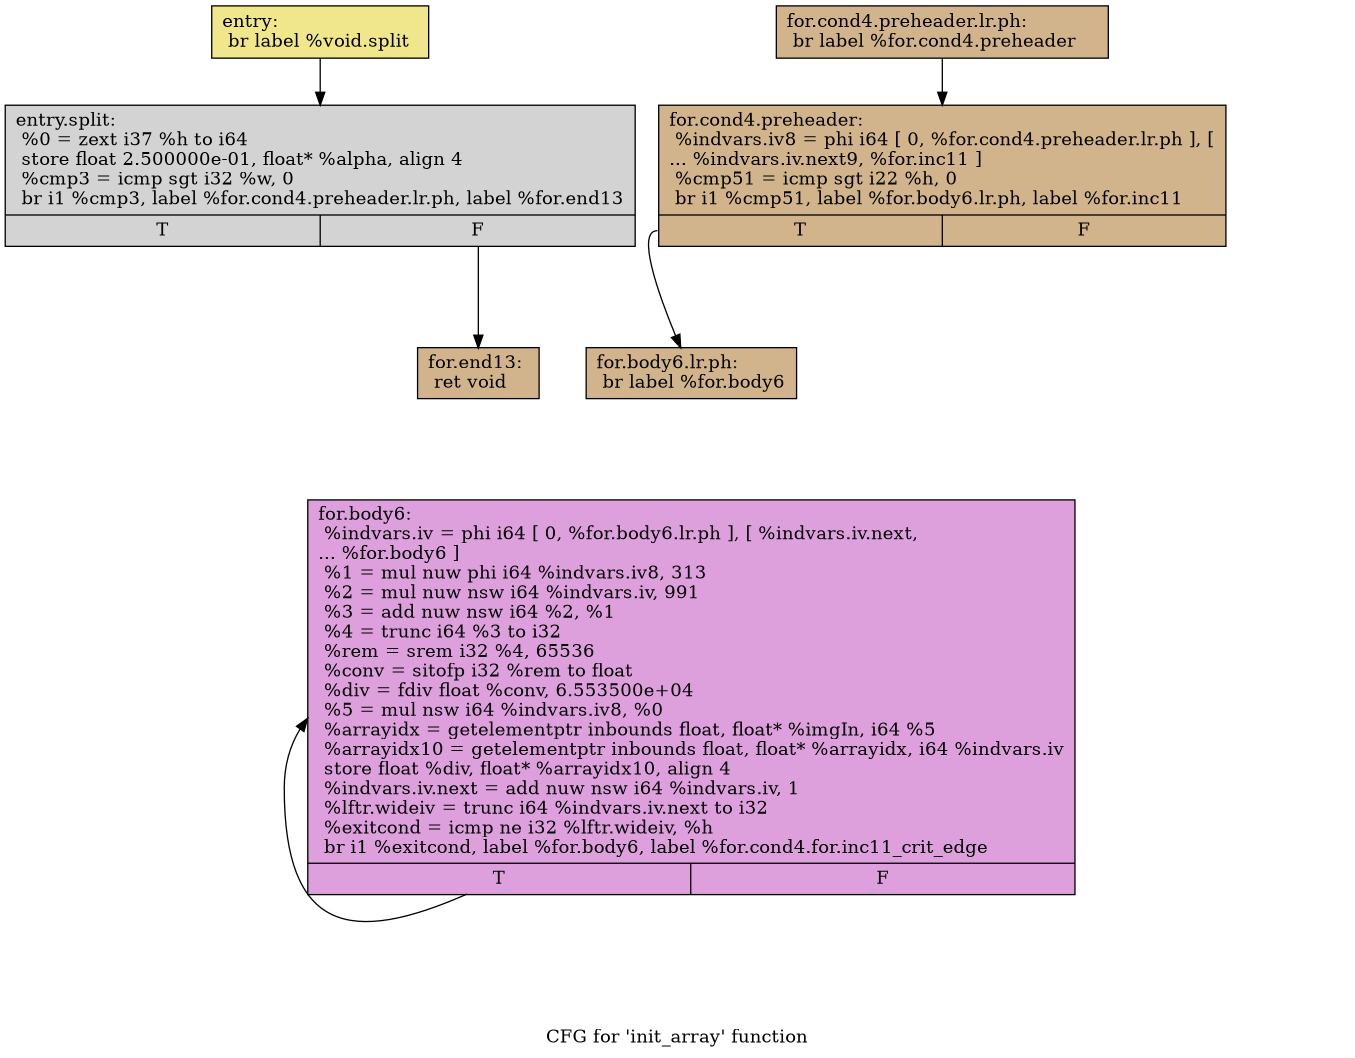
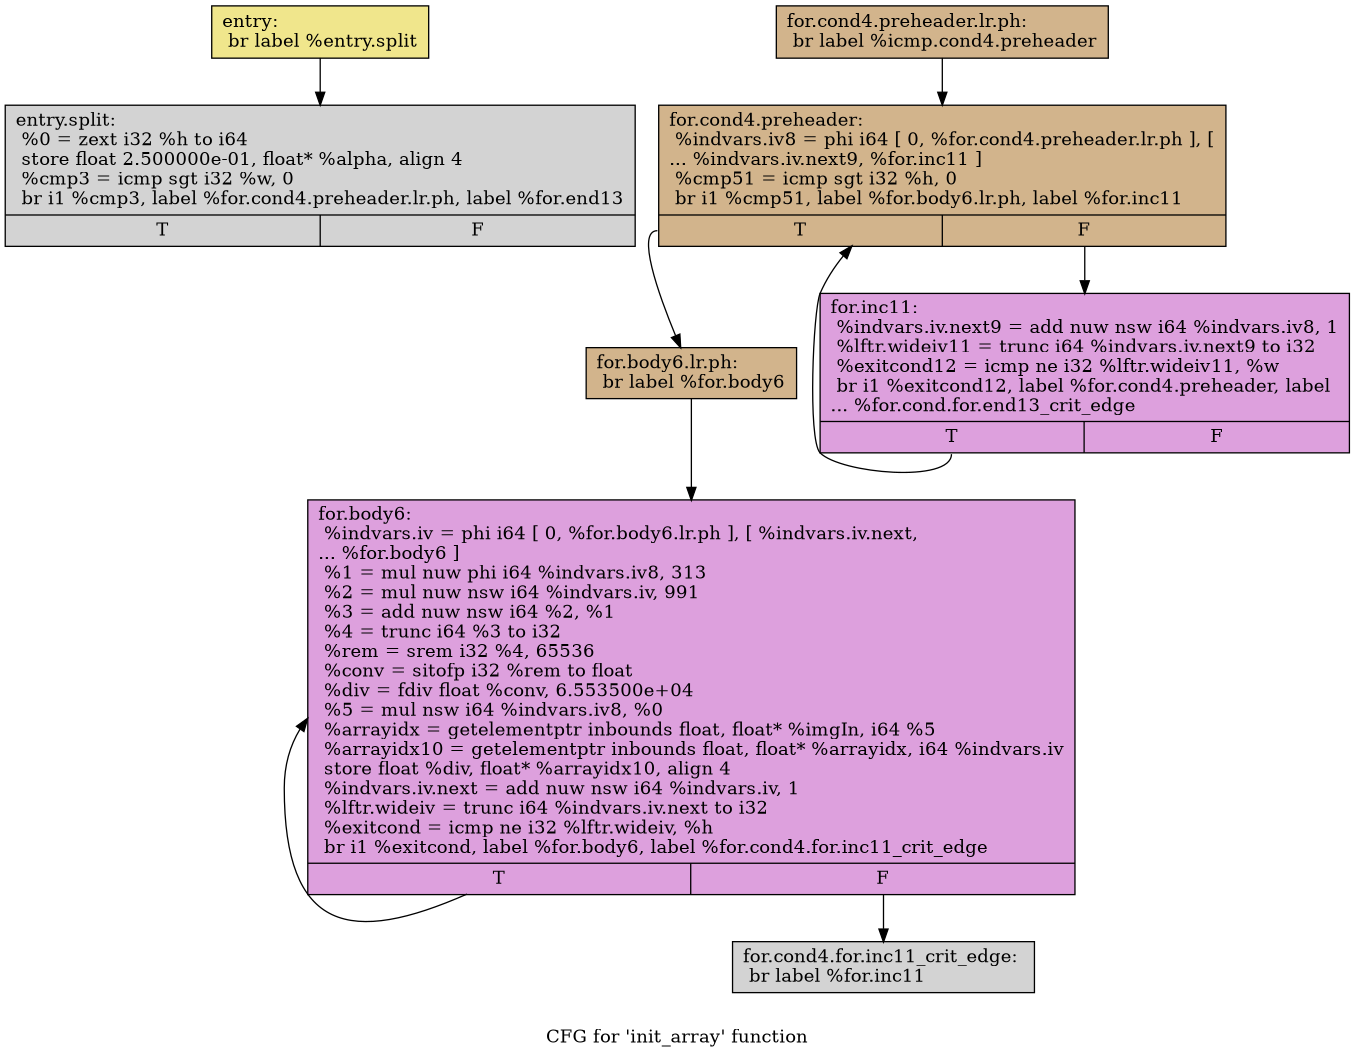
  digraph {
    label="CFG for 'init_array' function"
    node [fillcolor=tan shape=record style=filled]
-   n1 [fillcolor=khaki label="{entry:\l  br label %void.split\l}"]
-   n2 [fillcolor=lightgrey label="{entry.split:                                      \l  %0 = zext i37 %h to i64\l  store float 2.500000e-01, float* %alpha, align 4\l  %cmp3 = icmp sgt i32 %w, 0\l  br i1 %cmp3, label %for.cond4.preheader.lr.ph, label %for.end13\l|{<s0>T|<s1>F}}"]
-   n3 [label="{for.end13:                                        \l  ret void\l}"]
-   n4 [label="{for.cond4.preheader.lr.ph:                        \l  br label %for.cond4.preheader\l}"]
-   n5 [label="{for.cond4.preheader:                              \l  %indvars.iv8 = phi i64 [ 0, %for.cond4.preheader.lr.ph ], [\l... %indvars.iv.next9, %for.inc11 ]\l  %cmp51 = icmp sgt i22 %h, 0\l  br i1 %cmp51, label %for.body6.lr.ph, label %for.inc11\l|{<s0>T|<s1>F}}"]
+   n1 [fillcolor=khaki label="{entry:\l  br label %entry.split\l}"]
+   n2 [fillcolor=lightgrey label="{entry.split:                                      \l  %0 = zext i32 %h to i64\l  store float 2.500000e-01, float* %alpha, align 4\l  %cmp3 = icmp sgt i32 %w, 0\l  br i1 %cmp3, label %for.cond4.preheader.lr.ph, label %for.end13\l|{<s0>T|<s1>F}}"]
+   n4 [label="{for.cond4.preheader.lr.ph:                        \l  br label %icmp.cond4.preheader\l}"]
+   n5 [label="{for.cond4.preheader:                              \l  %indvars.iv8 = phi i64 [ 0, %for.cond4.preheader.lr.ph ], [\l... %indvars.iv.next9, %for.inc11 ]\l  %cmp51 = icmp sgt i32 %h, 0\l  br i1 %cmp51, label %for.body6.lr.ph, label %for.inc11\l|{<s0>T|<s1>F}}"]
    n6 [label="{for.body6.lr.ph:                                  \l  br label %for.body6\l}"]
+   n7 [fillcolor=plum label="{for.inc11:                                        \l  %indvars.iv.next9 = add nuw nsw i64 %indvars.iv8, 1\l  %lftr.wideiv11 = trunc i64 %indvars.iv.next9 to i32\l  %exitcond12 = icmp ne i32 %lftr.wideiv11, %w\l  br i1 %exitcond12, label %for.cond4.preheader, label\l... %for.cond.for.end13_crit_edge\l|{<s0>T|<s1>F}}"]
    n8 [fillcolor=plum label="{for.body6:                                        \l  %indvars.iv = phi i64 [ 0, %for.body6.lr.ph ], [ %indvars.iv.next,\l... %for.body6 ]\l  %1 = mul nuw phi i64 %indvars.iv8, 313\l  %2 = mul nuw nsw i64 %indvars.iv, 991\l  %3 = add nuw nsw i64 %2, %1\l  %4 = trunc i64 %3 to i32\l  %rem = srem i32 %4, 65536\l  %conv = sitofp i32 %rem to float\l  %div = fdiv float %conv, 6.553500e+04\l  %5 = mul nsw i64 %indvars.iv8, %0\l  %arrayidx = getelementptr inbounds float, float* %imgIn, i64 %5\l  %arrayidx10 = getelementptr inbounds float, float* %arrayidx, i64 %indvars.iv\l  store float %div, float* %arrayidx10, align 4\l  %indvars.iv.next = add nuw nsw i64 %indvars.iv, 1\l  %lftr.wideiv = trunc i64 %indvars.iv.next to i32\l  %exitcond = icmp ne i32 %lftr.wideiv, %h\l  br i1 %exitcond, label %for.body6, label %for.cond4.for.inc11_crit_edge\l|{<s0>T|<s1>F}}"]
+   n9 [fillcolor=lightgrey label="{for.cond4.for.inc11_crit_edge:                    \l  br label %for.inc11\l}"]
    n1 -> n2
-   n2 -> n3 [tailport=s1]
    n4 -> n5
    n5 -> n6 [tailport=s0]
+   n5 -> n7 [tailport=s1]
+   n6 -> n8
+   n7 -> n5 [tailport=s0]
    n8 -> n8 [tailport=s0]
+   n8 -> n9 [tailport=s1]
  }
